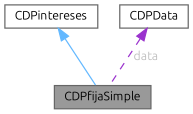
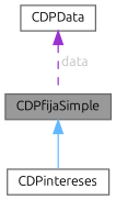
  digraph {
    fontname=Ubuntu
    node [color=gray40 fillcolor=white fontname=Ubuntu fontsize=10 shape=box style=filled]
    edge [dir=back fontname=Ubuntu fontsize=10 labelfontname=Helvetica labelfontsize=10]
    n1 [fillcolor=grey60 fontcolor=black height=0.2 label=CDPfijaSimple width=0.4]
    n2 [height=0.2 label=CDPintereses width=0.4]
    n3 [height=0.2 label=CDPData width=0.4]
-   n2 -> n1 [color=steelblue1 style=solid]
+   n1 -> n2 [color=steelblue1 style=solid]
    n3 -> n1 [color=darkorchid3 fontcolor=grey label=" data" style=dashed]
  }
